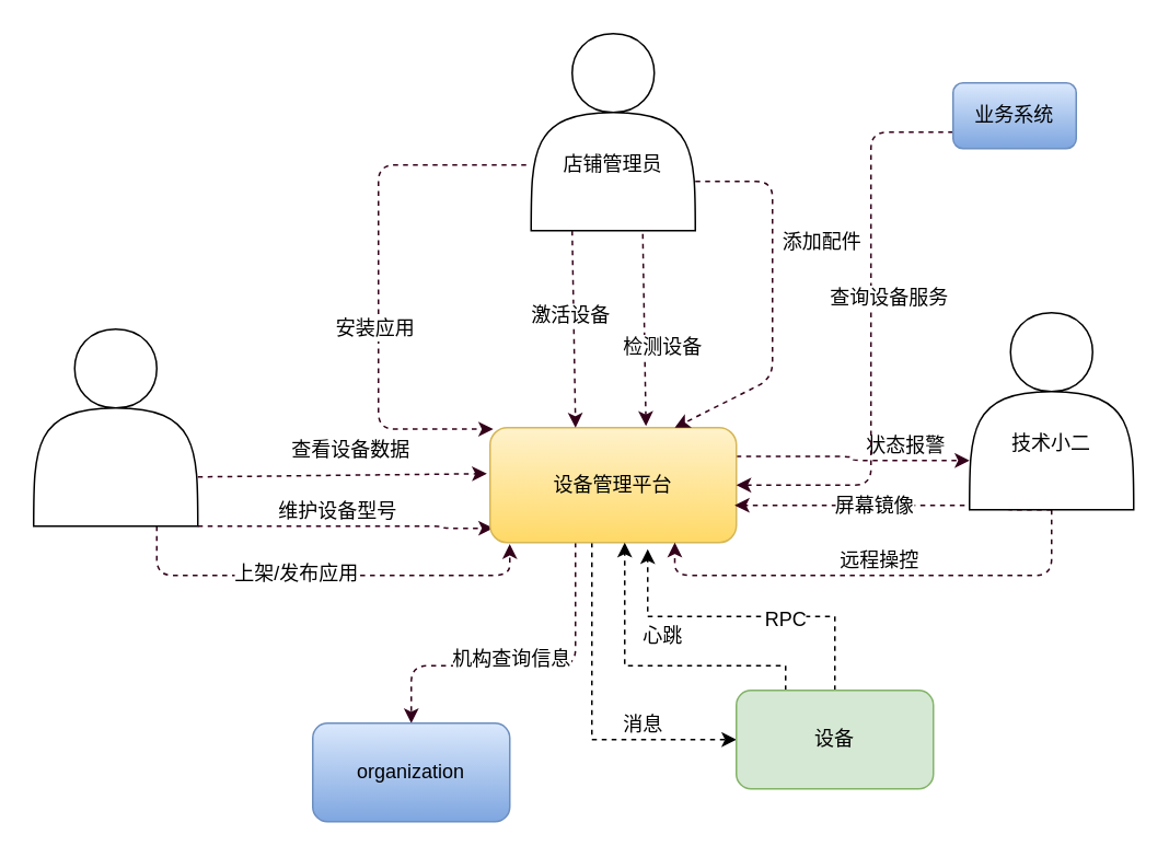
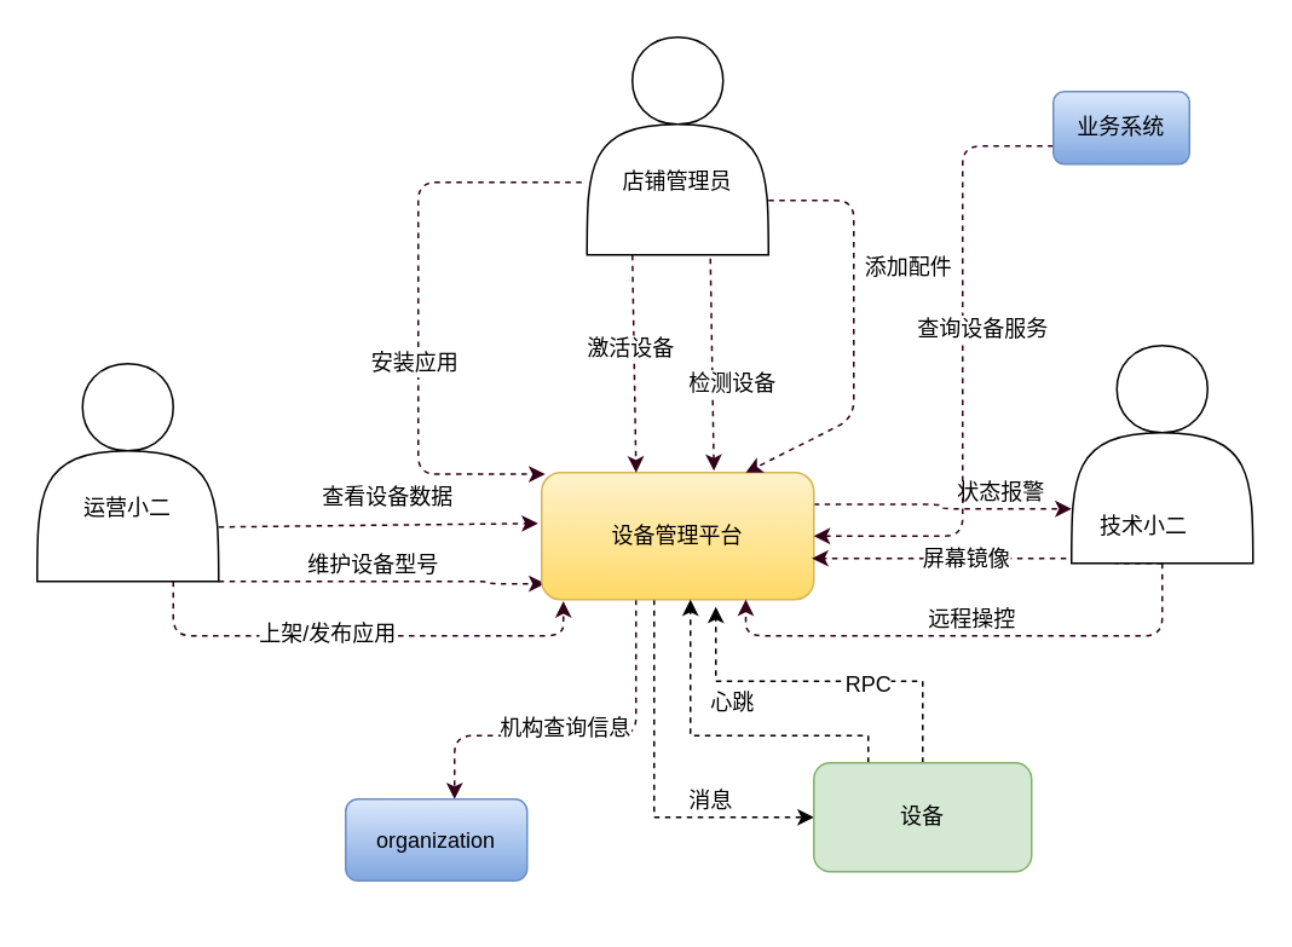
  <mxCell id="0" />
  <mxCell id="1" parent="0" />
  <mxCell id="2" style="edgeStyle=orthogonalEdgeStyle;rounded=1;orthogonalLoop=1;jettySize=auto;html=1;exitX=0.75;exitY=1;exitDx=0;exitDy=0;entryX=0.08;entryY=1.013;entryDx=0;entryDy=0;entryPerimeter=0;dashed=1;strokeColor=#33001A;strokeWidth=1;" edge="1" parent="1" source="6" target="18"><mxGeometry relative="1" as="geometry" /></mxCell>
  <mxCell id="3" value="上架/发布应用" style="text;html=1;resizable=0;points=[];align=center;verticalAlign=middle;labelBackgroundColor=#ffffff;" vertex="1" connectable="0" parent="2"><mxGeometry x="-0.139" y="2" relative="1" as="geometry"><mxPoint as="offset" /></mxGeometry></mxCell>
  <mxCell id="4" style="edgeStyle=orthogonalEdgeStyle;rounded=1;orthogonalLoop=1;jettySize=auto;html=1;entryX=0.013;entryY=0.875;entryDx=0;entryDy=0;entryPerimeter=0;dashed=1;strokeColor=#33001A;strokeWidth=1;" edge="1" parent="1" source="6" target="18"><mxGeometry relative="1" as="geometry"><Array as="points"><mxPoint x="270" y="320" /><mxPoint x="270" y="321" /></Array></mxGeometry></mxCell>
  <mxCell id="5" value="维护设备型号" style="text;html=1;resizable=0;points=[];align=center;verticalAlign=middle;labelBackgroundColor=#ffffff;" vertex="1" connectable="0" parent="4"><mxGeometry x="0.137" y="-2" relative="1" as="geometry"><mxPoint x="-19" y="-12" as="offset" /></mxGeometry></mxCell>
  <mxCell id="6" value="" style="shape=actor;whiteSpace=wrap;html=1;" vertex="1" parent="1"><mxGeometry x="20" y="200" width="100" height="120" as="geometry" /></mxCell>
  <mxCell id="7" value="" style="shape=actor;whiteSpace=wrap;html=1;" vertex="1" parent="1"><mxGeometry x="323" y="20" width="100" height="120" as="geometry" /></mxCell>
+ <mxCell id="8" value="运营小二" style="text;html=1;strokeColor=none;fillColor=none;align=center;verticalAlign=middle;whiteSpace=wrap;rounded=0;" vertex="1" parent="1"><mxGeometry x="45" y="270" width="50" height="20" as="geometry" /></mxCell>
  <mxCell id="9" style="edgeStyle=orthogonalEdgeStyle;rounded=1;orthogonalLoop=1;jettySize=auto;html=1;entryX=0.013;entryY=0.013;entryDx=0;entryDy=0;dashed=1;strokeColor=#33001A;strokeWidth=1;entryPerimeter=0;" edge="1" parent="1" target="18"><mxGeometry relative="1" as="geometry"><mxPoint x="320" y="100" as="sourcePoint" /><Array as="points"><mxPoint x="230" y="100" /><mxPoint x="230" y="261" /></Array></mxGeometry></mxCell>
  <mxCell id="10" value="安装应用" style="text;html=1;resizable=0;points=[];align=center;verticalAlign=middle;labelBackgroundColor=#ffffff;" vertex="1" connectable="0" parent="9"><mxGeometry x="0.179" y="-3" relative="1" as="geometry"><mxPoint as="offset" /></mxGeometry></mxCell>
  <mxCell id="11" value="店铺管理员" style="text;html=1;strokeColor=none;fillColor=none;align=center;verticalAlign=middle;whiteSpace=wrap;rounded=0;" vertex="1" parent="1"><mxGeometry x="338" y="90" width="70" height="20" as="geometry" /></mxCell>
  <mxCell id="12" style="edgeStyle=orthogonalEdgeStyle;rounded=1;orthogonalLoop=1;jettySize=auto;html=1;entryX=0;entryY=0.75;entryDx=0;entryDy=0;dashed=1;strokeColor=#33001A;strokeWidth=1;exitX=1;exitY=0.25;exitDx=0;exitDy=0;" edge="1" parent="1" source="18" target="23"><mxGeometry relative="1" as="geometry" /></mxCell>
  <mxCell id="13" value="状态报警" style="text;html=1;resizable=0;points=[];align=center;verticalAlign=middle;labelBackgroundColor=#ffffff;" vertex="1" connectable="0" parent="12"><mxGeometry x="0.296" y="1" relative="1" as="geometry"><mxPoint x="11" y="-9" as="offset" /></mxGeometry></mxCell>
  <mxCell id="14" style="edgeStyle=orthogonalEdgeStyle;rounded=1;orthogonalLoop=1;jettySize=auto;html=1;dashed=1;strokeColor=#33001A;strokeWidth=1;" edge="1" parent="1" source="18" target="33"><mxGeometry relative="1" as="geometry"><Array as="points"><mxPoint x="350" y="405" /><mxPoint x="250" y="405" /></Array></mxGeometry></mxCell>
  <mxCell id="15" value="机构查询信息" style="text;html=1;resizable=0;points=[];align=center;verticalAlign=middle;labelBackgroundColor=#ffffff;" vertex="1" connectable="0" parent="14"><mxGeometry x="0.017" y="3" relative="1" as="geometry"><mxPoint x="-8" y="-8" as="offset" /></mxGeometry></mxCell>
  <mxCell id="16" style="edgeStyle=orthogonalEdgeStyle;rounded=0;orthogonalLoop=1;jettySize=auto;html=1;dashed=1;" edge="1" parent="1" source="18" target="41"><mxGeometry relative="1" as="geometry"><Array as="points"><mxPoint x="360" y="450" /><mxPoint x="540" y="450" /></Array></mxGeometry></mxCell>
  <mxCell id="17" value="消息" style="text;html=1;resizable=0;points=[];align=center;verticalAlign=middle;labelBackgroundColor=#ffffff;" vertex="1" connectable="0" parent="16"><mxGeometry x="0.481" y="-2" relative="1" as="geometry"><mxPoint x="-4" y="-12" as="offset" /></mxGeometry></mxCell>
  <mxCell id="18" value="设备管理平台" style="rounded=1;whiteSpace=wrap;html=1;gradientColor=#ffd966;fillColor=#fff2cc;strokeColor=#d6b656;" vertex="1" parent="1"><mxGeometry x="298" y="260" width="150" height="70" as="geometry" /></mxCell>
  <mxCell id="19" style="edgeStyle=orthogonalEdgeStyle;rounded=1;orthogonalLoop=1;jettySize=auto;html=1;exitX=0.5;exitY=1;exitDx=0;exitDy=0;entryX=0.75;entryY=1;entryDx=0;entryDy=0;dashed=1;strokeColor=#33001A;strokeWidth=1;" edge="1" parent="1" source="23" target="18"><mxGeometry relative="1" as="geometry" /></mxCell>
  <mxCell id="20" value="远程操控" style="text;html=1;resizable=0;points=[];align=center;verticalAlign=middle;labelBackgroundColor=#ffffff;" vertex="1" connectable="0" parent="19"><mxGeometry x="-0.084" y="-1" relative="1" as="geometry"><mxPoint x="-13" y="-9" as="offset" /></mxGeometry></mxCell>
  <mxCell id="21" style="edgeStyle=orthogonalEdgeStyle;rounded=1;orthogonalLoop=1;jettySize=auto;html=1;exitX=0.5;exitY=1;exitDx=0;exitDy=0;entryX=0.993;entryY=0.675;entryDx=0;entryDy=0;entryPerimeter=0;dashed=1;strokeColor=#33001A;strokeWidth=1;" edge="1" parent="1" source="23" target="18"><mxGeometry relative="1" as="geometry"><Array as="points"><mxPoint x="610" y="310" /><mxPoint x="610" y="307" /></Array></mxGeometry></mxCell>
  <mxCell id="22" value="屏幕镜像" style="text;html=1;resizable=0;points=[];align=center;verticalAlign=middle;labelBackgroundColor=#ffffff;" vertex="1" connectable="0" parent="21"><mxGeometry x="0.137" relative="1" as="geometry"><mxPoint as="offset" /></mxGeometry></mxCell>
  <mxCell id="23" value="" style="shape=actor;whiteSpace=wrap;html=1;" vertex="1" parent="1"><mxGeometry x="590" y="190" width="100" height="120" as="geometry" /></mxCell>
- <mxCell id="24" value="技术小二" style="text;html=1;strokeColor=none;fillColor=none;align=center;verticalAlign=middle;whiteSpace=wrap;rounded=0;" vertex="1" parent="1"><mxGeometry x="605" y="260" width="70" height="20" as="geometry" /></mxCell>
+ <mxCell id="24" value="技术小二" style="text;html=1;strokeColor=none;fillColor=none;align=center;verticalAlign=middle;whiteSpace=wrap;rounded=0;" vertex="1" parent="1"><mxGeometry x="595" y="280" width="70" height="20" as="geometry" /></mxCell>
  <mxCell id="25" value="" style="endArrow=classic;html=1;dashed=1;strokeColor=#33001A;strokeWidth=1;exitX=1;exitY=0.75;exitDx=0;exitDy=0;entryX=-0.013;entryY=0.4;entryDx=0;entryDy=0;entryPerimeter=0;" edge="1" parent="1" source="6" target="18"><mxGeometry width="50" height="50" relative="1" as="geometry"><mxPoint x="50" y="410" as="sourcePoint" /><mxPoint x="100" y="360" as="targetPoint" /></mxGeometry></mxCell>
  <mxCell id="26" value="查看设备数据" style="text;html=1;resizable=0;points=[];align=center;verticalAlign=middle;labelBackgroundColor=#ffffff;" vertex="1" connectable="0" parent="25"><mxGeometry x="-0.112" y="1" relative="1" as="geometry"><mxPoint x="14.5" y="-14.5" as="offset" /></mxGeometry></mxCell>
  <mxCell id="27" value="" style="endArrow=classic;html=1;dashed=1;strokeColor=#33001A;strokeWidth=1;exitX=0.25;exitY=1;exitDx=0;exitDy=0;entryX=0.347;entryY=0;entryDx=0;entryDy=0;entryPerimeter=0;" edge="1" parent="1" source="7" target="18"><mxGeometry width="50" height="50" relative="1" as="geometry"><mxPoint x="50" y="410" as="sourcePoint" /><mxPoint x="100" y="360" as="targetPoint" /><Array as="points" /></mxGeometry></mxCell>
  <mxCell id="28" value="激活设备" style="text;html=1;resizable=0;points=[];align=center;verticalAlign=middle;labelBackgroundColor=#ffffff;" vertex="1" connectable="0" parent="27"><mxGeometry x="-0.15" y="-2" relative="1" as="geometry"><mxPoint as="offset" /></mxGeometry></mxCell>
  <mxCell id="29" value="" style="endArrow=classic;html=1;dashed=1;strokeColor=#33001A;strokeWidth=1;exitX=1;exitY=0.75;exitDx=0;exitDy=0;entryX=0.75;entryY=0;entryDx=0;entryDy=0;" edge="1" parent="1" source="7" target="18"><mxGeometry width="50" height="50" relative="1" as="geometry"><mxPoint x="50" y="410" as="sourcePoint" /><mxPoint x="100" y="360" as="targetPoint" /><Array as="points"><mxPoint x="470" y="110" /><mxPoint x="470" y="230" /></Array></mxGeometry></mxCell>
  <mxCell id="30" value="添加配件" style="text;html=1;resizable=0;points=[];align=center;verticalAlign=middle;labelBackgroundColor=#ffffff;" vertex="1" connectable="0" parent="29"><mxGeometry x="-0.285" relative="1" as="geometry"><mxPoint x="29.5" y="-1" as="offset" /></mxGeometry></mxCell>
  <mxCell id="31" value="" style="endArrow=classic;html=1;dashed=1;strokeColor=#33001A;strokeWidth=1;exitX=0.68;exitY=1.017;exitDx=0;exitDy=0;entryX=0.633;entryY=-0.014;entryDx=0;entryDy=0;entryPerimeter=0;exitPerimeter=0;" edge="1" parent="1" source="7" target="18"><mxGeometry width="50" height="50" relative="1" as="geometry"><mxPoint x="50" y="410" as="sourcePoint" /><mxPoint x="100" y="360" as="targetPoint" /><Array as="points" /></mxGeometry></mxCell>
  <mxCell id="32" value="检测设备" style="text;html=1;resizable=0;points=[];align=center;verticalAlign=middle;labelBackgroundColor=#ffffff;" vertex="1" connectable="0" parent="31"><mxGeometry x="-0.233" y="2" relative="1" as="geometry"><mxPoint x="9" y="23" as="offset" /></mxGeometry></mxCell>
- <mxCell id="33" value="&lt;span&gt;organization&lt;/span&gt;" style="rounded=1;whiteSpace=wrap;html=1;gradientColor=#7ea6e0;fillColor=#dae8fc;strokeColor=#6c8ebf;" vertex="1" parent="1"><mxGeometry x="190" y="440" width="120" height="60" as="geometry" /></mxCell>
+ <mxCell id="33" value="&lt;span&gt;organization&lt;/span&gt;" style="rounded=1;whiteSpace=wrap;html=1;gradientColor=#7ea6e0;fillColor=#dae8fc;strokeColor=#6c8ebf;" vertex="1" parent="1"><mxGeometry x="190" y="440" width="100" height="45" as="geometry" /></mxCell>
  <mxCell id="34" style="edgeStyle=orthogonalEdgeStyle;rounded=1;orthogonalLoop=1;jettySize=auto;html=1;dashed=1;strokeColor=#33001A;strokeWidth=1;" edge="1" parent="1" source="36" target="18"><mxGeometry relative="1" as="geometry"><Array as="points"><mxPoint x="530" y="80" /><mxPoint x="530" y="295" /></Array></mxGeometry></mxCell>
  <mxCell id="35" value="查询设备服务" style="text;html=1;resizable=0;points=[];align=center;verticalAlign=middle;labelBackgroundColor=#ffffff;" vertex="1" connectable="0" parent="34"><mxGeometry x="-0.736" y="-4" relative="1" as="geometry"><mxPoint x="6" y="104" as="offset" /></mxGeometry></mxCell>
  <mxCell id="36" value="业务系统" style="rounded=1;whiteSpace=wrap;html=1;gradientColor=#7ea6e0;fillColor=#dae8fc;strokeColor=#6c8ebf;" vertex="1" parent="1"><mxGeometry x="580" y="50" width="75" height="40" as="geometry" /></mxCell>
  <mxCell id="37" style="edgeStyle=orthogonalEdgeStyle;rounded=0;orthogonalLoop=1;jettySize=auto;html=1;dashed=1;exitX=0.25;exitY=0;exitDx=0;exitDy=0;" edge="1" parent="1" source="41"><mxGeometry relative="1" as="geometry"><mxPoint x="380" y="330" as="targetPoint" /><Array as="points"><mxPoint x="478" y="405" /><mxPoint x="380" y="405" /></Array></mxGeometry></mxCell>
  <mxCell id="38" value="心跳" style="text;html=1;resizable=0;points=[];align=center;verticalAlign=middle;labelBackgroundColor=#ffffff;" vertex="1" connectable="0" parent="37"><mxGeometry x="0.023" y="1" relative="1" as="geometry"><mxPoint x="5" y="-20" as="offset" /></mxGeometry></mxCell>
  <mxCell id="39" style="edgeStyle=orthogonalEdgeStyle;rounded=0;orthogonalLoop=1;jettySize=auto;html=1;entryX=0.64;entryY=1.057;entryDx=0;entryDy=0;entryPerimeter=0;dashed=1;" edge="1" parent="1" source="41" target="18"><mxGeometry relative="1" as="geometry" /></mxCell>
  <mxCell id="40" value="RPC" style="text;html=1;resizable=0;points=[];align=center;verticalAlign=middle;labelBackgroundColor=#ffffff;" vertex="1" connectable="0" parent="39"><mxGeometry x="-0.24" y="1" relative="1" as="geometry"><mxPoint as="offset" /></mxGeometry></mxCell>
  <mxCell id="41" value="设备" style="rounded=1;whiteSpace=wrap;html=1;fillColor=#d5e8d4;strokeColor=#82b366;" vertex="1" parent="1"><mxGeometry x="448" y="420" width="120" height="60" as="geometry" /></mxCell>
